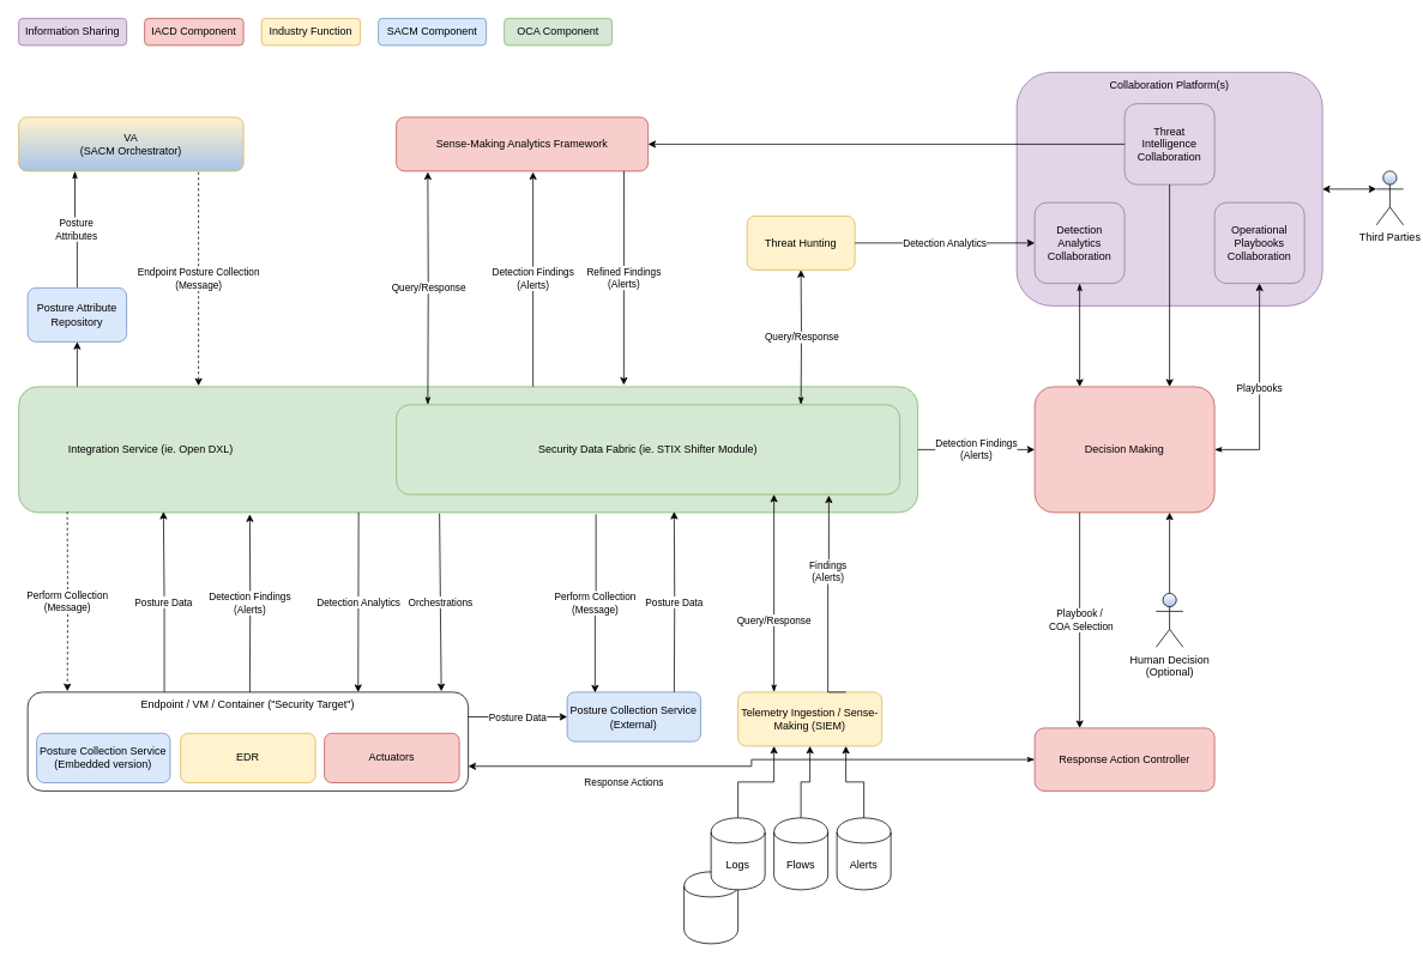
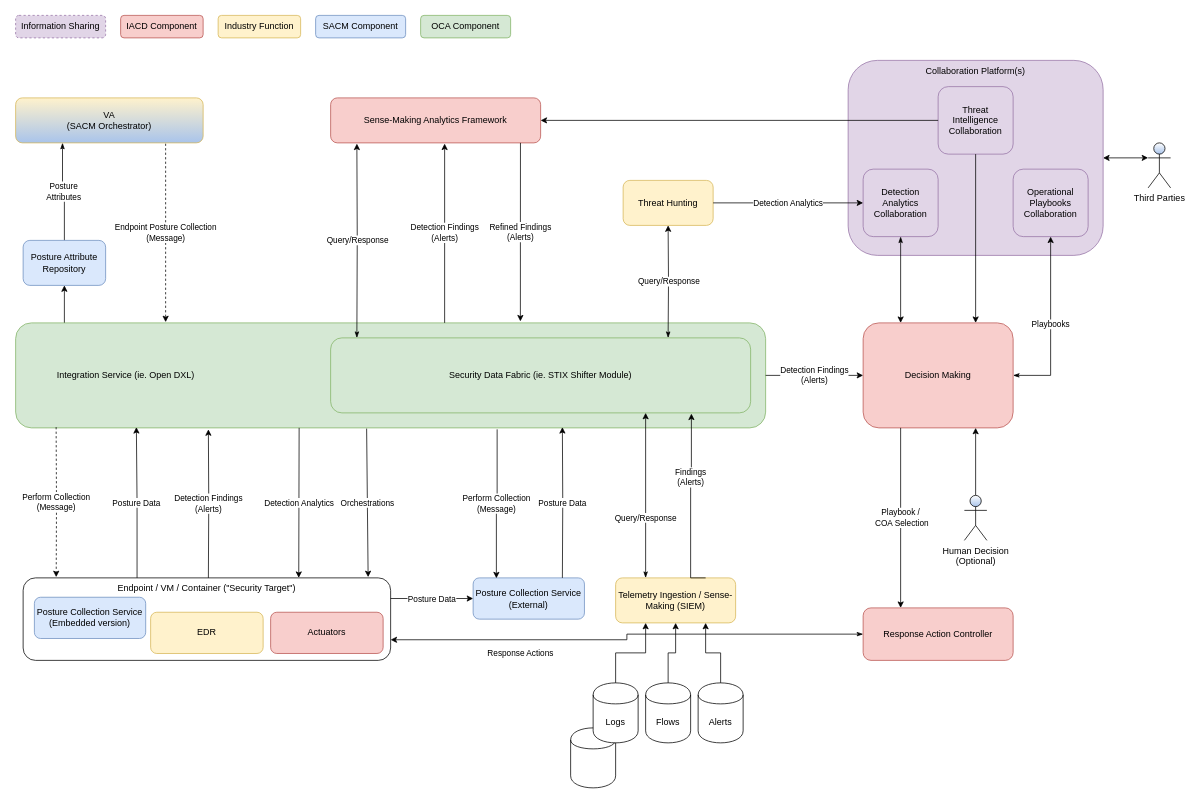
  <mxCell id="0" />
  <mxCell id="1" parent="0" />
  <mxCell id="2" value="Collaboration Platform(s)" style="rounded=1;whiteSpace=wrap;html=1;align=center;fillColor=#e1d5e7;strokeColor=#9673a6;verticalAlign=top;" vertex="1" parent="1"><mxGeometry x="1130" y="80" width="340" height="260" as="geometry" /></mxCell>
  <mxCell id="3" value="Endpoint Posture Collection&lt;br&gt;(Message)" style="edgeStyle=orthogonalEdgeStyle;rounded=0;orthogonalLoop=1;jettySize=auto;html=1;exitX=0.8;exitY=1.017;exitDx=0;exitDy=0;exitPerimeter=0;dashed=1;" parent="1" source="13" edge="1"><mxGeometry relative="1" as="geometry"><mxPoint x="200" y="170" as="sourcePoint" /><mxPoint x="220" y="429" as="targetPoint" /></mxGeometry></mxCell>
  <mxCell id="4" value="Posture&lt;br&gt;Attributes" style="edgeStyle=orthogonalEdgeStyle;rounded=0;orthogonalLoop=1;jettySize=auto;html=1;entryX=0.25;entryY=1;entryDx=0;entryDy=0;startArrow=none;startFill=0;endArrow=classicThin;endFill=1;exitX=0.5;exitY=0;exitDx=0;exitDy=0;" parent="1" source="5" target="13" edge="1"><mxGeometry relative="1" as="geometry"><mxPoint x="430" y="370" as="sourcePoint" /></mxGeometry></mxCell>
  <mxCell id="5" value="Posture Attribute Repository" style="rounded=1;whiteSpace=wrap;html=1;fillColor=#dae8fc;strokeColor=#6c8ebf;" parent="1" vertex="1"><mxGeometry x="30" y="320" width="110" height="60" as="geometry" /></mxCell>
  <mxCell id="6" value="Endpoint Data" style="edgeStyle=orthogonalEdgeStyle;rounded=0;orthogonalLoop=1;jettySize=auto;html=1;entryX=0.5;entryY=1;entryDx=0;entryDy=0;" parent="1" target="5" edge="1"><mxGeometry relative="1" as="geometry"><mxPoint x="615" y="507" as="sourcePoint" /></mxGeometry></mxCell>
  <mxCell id="7" value="&amp;nbsp; &amp;nbsp; &amp;nbsp; &amp;nbsp; &amp;nbsp; &amp;nbsp; &amp;nbsp; &amp;nbsp; Integration Service (ie. Open DXL)" style="rounded=1;whiteSpace=wrap;html=1;align=left;fillColor=#d5e8d4;strokeColor=#82b366;" parent="1" vertex="1"><mxGeometry x="20" y="430" width="1000" height="140" as="geometry" /></mxCell>
  <mxCell id="8" value="Posture Data" style="edgeStyle=orthogonalEdgeStyle;rounded=0;orthogonalLoop=1;jettySize=auto;html=1;exitX=0.31;exitY=0;exitDx=0;exitDy=0;entryX=0.161;entryY=0.993;entryDx=0;entryDy=0;entryPerimeter=0;exitPerimeter=0;" parent="1" source="15" target="7" edge="1"><mxGeometry relative="1" as="geometry"><mxPoint x="440" y="620" as="targetPoint" /><Array as="points" /></mxGeometry></mxCell>
  <mxCell id="9" value="Perform Collection&lt;br&gt;(Message)" style="edgeStyle=orthogonalEdgeStyle;rounded=0;orthogonalLoop=1;jettySize=auto;html=1;entryX=0.09;entryY=-0.009;entryDx=0;entryDy=0;entryPerimeter=0;dashed=1;" parent="1" target="15" edge="1"><mxGeometry relative="1" as="geometry"><mxPoint x="74" y="569" as="sourcePoint" /></mxGeometry></mxCell>
  <mxCell id="10" value="Threat Intelligence Collaboration" style="rounded=1;whiteSpace=wrap;html=1;fillColor=#e1d5e7;strokeColor=#9673a6;" parent="1" vertex="1"><mxGeometry x="1250" y="115" width="100" height="90" as="geometry" /></mxCell>
  <mxCell id="11" value="Security Data Fabric (ie. STIX Shifter Module)" style="rounded=1;whiteSpace=wrap;html=1;fillColor=#d5e8d4;strokeColor=#82b366;" parent="1" vertex="1"><mxGeometry x="440" y="450" width="560" height="100" as="geometry" /></mxCell>
  <mxCell id="12" value="Threat Hunting" style="rounded=1;whiteSpace=wrap;html=1;fillColor=#fff2cc;strokeColor=#d6b656;" parent="1" vertex="1"><mxGeometry x="830" y="240" width="120" height="60" as="geometry" /></mxCell>
  <mxCell id="13" value="VA&lt;br&gt;(SACM Orchestrator)" style="rounded=1;whiteSpace=wrap;html=1;fillColor=#fff2cc;strokeColor=#d6b656;gradientColor=#A9C4EB;" parent="1" vertex="1"><mxGeometry x="20" y="130" width="250" height="60" as="geometry" /></mxCell>
  <mxCell id="14" value="" style="group" parent="1" vertex="1" connectable="0"><mxGeometry x="30" y="770" width="490" height="110" as="geometry" /></mxCell>
  <mxCell id="15" value="Endpoint / VM / Container (&quot;Security Target&quot;)" style="rounded=1;whiteSpace=wrap;html=1;verticalAlign=top;" parent="14" vertex="1"><mxGeometry width="490" height="110" as="geometry" /></mxCell>
- <mxCell id="16" value="Posture Collection Service (Embedded version)" style="rounded=1;whiteSpace=wrap;html=1;fillColor=#dae8fc;strokeColor=#6c8ebf;" parent="14" vertex="1"><mxGeometry x="10" y="45.833" width="148.42" height="55" as="geometry" /></mxCell>
+ <mxCell id="16" value="Posture Collection Service (Embedded version)" style="rounded=1;whiteSpace=wrap;html=1;fillColor=#dae8fc;strokeColor=#6c8ebf;" parent="14" vertex="1"><mxGeometry x="15" y="25.833" width="148.42" height="55" as="geometry" /></mxCell>
  <mxCell id="17" value="EDR" style="rounded=1;whiteSpace=wrap;html=1;fillColor=#fff2cc;strokeColor=#d6b656;" parent="14" vertex="1"><mxGeometry x="170" y="45.833" width="150" height="55" as="geometry" /></mxCell>
  <mxCell id="18" value="Actuators" style="rounded=1;whiteSpace=wrap;html=1;fillColor=#f8cecc;strokeColor=#b85450;" parent="14" vertex="1"><mxGeometry x="330" y="45.833" width="150" height="55" as="geometry" /></mxCell>
  <mxCell id="19" value="Detection Findings&lt;br&gt;(Alerts)" style="edgeStyle=orthogonalEdgeStyle;rounded=0;orthogonalLoop=1;jettySize=auto;html=1;entryX=0.257;entryY=1.014;entryDx=0;entryDy=0;entryPerimeter=0;" parent="1" target="7" edge="1"><mxGeometry relative="1" as="geometry"><mxPoint x="277" y="770" as="sourcePoint" /></mxGeometry></mxCell>
  <mxCell id="20" value="Detection Analytics" style="endArrow=classic;html=1;entryX=0.75;entryY=0;entryDx=0;entryDy=0;" parent="1" target="15" edge="1"><mxGeometry width="50" height="50" relative="1" as="geometry"><mxPoint x="398" y="570" as="sourcePoint" /><mxPoint x="370" y="768" as="targetPoint" /></mxGeometry></mxCell>
  <mxCell id="21" value="Orchestrations" style="endArrow=classic;html=1;exitX=0.468;exitY=1.007;exitDx=0;exitDy=0;exitPerimeter=0;" parent="1" source="7" edge="1"><mxGeometry width="50" height="50" relative="1" as="geometry"><mxPoint x="470" y="610" as="sourcePoint" /><mxPoint x="490" y="769" as="targetPoint" /></mxGeometry></mxCell>
  <mxCell id="22" value="Posture Collection Service (External)" style="rounded=1;whiteSpace=wrap;html=1;fillColor=#dae8fc;strokeColor=#6c8ebf;" parent="1" vertex="1"><mxGeometry x="630" y="770.003" width="148.42" height="55" as="geometry" /></mxCell>
  <mxCell id="23" value="Posture Data" style="edgeStyle=orthogonalEdgeStyle;rounded=0;orthogonalLoop=1;jettySize=auto;html=1;entryX=0;entryY=0.5;entryDx=0;entryDy=0;exitX=1;exitY=0.25;exitDx=0;exitDy=0;" parent="1" source="15" target="22" edge="1"><mxGeometry relative="1" as="geometry"><mxPoint x="191" y="579.02" as="targetPoint" /><Array as="points" /><mxPoint x="570" y="850" as="sourcePoint" /></mxGeometry></mxCell>
  <mxCell id="24" value="Perform Collection&lt;br&gt;(Message)" style="edgeStyle=orthogonalEdgeStyle;rounded=0;orthogonalLoop=1;jettySize=auto;html=1;entryX=0.209;entryY=0.009;entryDx=0;entryDy=0;entryPerimeter=0;exitX=0.642;exitY=1.014;exitDx=0;exitDy=0;exitPerimeter=0;" parent="1" source="7" target="22" edge="1"><mxGeometry relative="1" as="geometry"><mxPoint x="670" y="590" as="sourcePoint" /><mxPoint x="84.1" y="779.01" as="targetPoint" /></mxGeometry></mxCell>
  <mxCell id="25" value="Posture Data" style="edgeStyle=orthogonalEdgeStyle;rounded=0;orthogonalLoop=1;jettySize=auto;html=1;entryX=0.729;entryY=0.993;entryDx=0;entryDy=0;entryPerimeter=0;" parent="1" target="7" edge="1"><mxGeometry relative="1" as="geometry"><mxPoint x="191" y="579.02" as="targetPoint" /><Array as="points" /><mxPoint x="749" y="770" as="sourcePoint" /></mxGeometry></mxCell>
  <mxCell id="26" value="Sense-Making Analytics Framework" style="rounded=1;whiteSpace=wrap;html=1;fillColor=#f8cecc;strokeColor=#b85450;" parent="1" vertex="1"><mxGeometry x="440" y="130" width="280" height="60" as="geometry" /></mxCell>
  <mxCell id="27" value="Detection Analytics Collaboration" style="rounded=1;whiteSpace=wrap;html=1;fillColor=#e1d5e7;strokeColor=#9673a6;" parent="1" vertex="1"><mxGeometry x="1150" y="225" width="100" height="90" as="geometry" /></mxCell>
  <mxCell id="28" value="Query/Response" style="edgeStyle=orthogonalEdgeStyle;rounded=0;orthogonalLoop=1;jettySize=auto;html=1;entryX=0.125;entryY=1.017;entryDx=0;entryDy=0;startArrow=classicThin;startFill=1;entryPerimeter=0;" parent="1" target="26" edge="1"><mxGeometry relative="1" as="geometry"><mxPoint x="554.25" y="203" as="targetPoint" /><mxPoint x="475" y="450" as="sourcePoint" /></mxGeometry></mxCell>
  <mxCell id="29" value="Query/Response" style="edgeStyle=orthogonalEdgeStyle;rounded=0;orthogonalLoop=1;jettySize=auto;html=1;entryX=0.5;entryY=1;entryDx=0;entryDy=0;startArrow=classicThin;startFill=1;" parent="1" target="12" edge="1"><mxGeometry relative="1" as="geometry"><mxPoint x="647.5" y="200" as="targetPoint" /><mxPoint x="890" y="450" as="sourcePoint" /></mxGeometry></mxCell>
  <mxCell id="30" value="Detection Findings&lt;br&gt;(Alerts)" style="edgeStyle=orthogonalEdgeStyle;rounded=0;orthogonalLoop=1;jettySize=auto;html=1;" parent="1" edge="1"><mxGeometry relative="1" as="geometry"><mxPoint x="592" y="430" as="sourcePoint" /><mxPoint x="592" y="191" as="targetPoint" /></mxGeometry></mxCell>
  <mxCell id="31" value="Refined Findings&lt;br&gt;(Alerts)" style="endArrow=classic;html=1;exitX=0.904;exitY=1;exitDx=0;exitDy=0;exitPerimeter=0;" parent="1" source="26" edge="1"><mxGeometry width="50" height="50" relative="1" as="geometry"><mxPoint x="420" y="380" as="sourcePoint" /><mxPoint x="693" y="428" as="targetPoint" /></mxGeometry></mxCell>
  <mxCell id="32" value="Response Actions" style="edgeStyle=orthogonalEdgeStyle;rounded=0;orthogonalLoop=1;jettySize=auto;html=1;entryX=1;entryY=0.75;entryDx=0;entryDy=0;startArrow=classicThin;startFill=1;exitX=0;exitY=0.5;exitDx=0;exitDy=0;" parent="1" source="40" target="15" edge="1"><mxGeometry x="0.463" y="18" relative="1" as="geometry"><mxPoint x="1210" y="710" as="sourcePoint" /><mxPoint x="1" as="offset" /></mxGeometry></mxCell>
  <mxCell id="33" value="Playbooks" style="edgeStyle=orthogonalEdgeStyle;rounded=0;orthogonalLoop=1;jettySize=auto;html=1;exitX=1;exitY=0.5;exitDx=0;exitDy=0;entryX=0.5;entryY=1;entryDx=0;entryDy=0;startArrow=classicThin;startFill=1;" parent="1" source="34" target="42" edge="1"><mxGeometry relative="1" as="geometry" /></mxCell>
  <mxCell id="34" value="Decision Making" style="rounded=1;whiteSpace=wrap;html=1;fillColor=#f8cecc;strokeColor=#b85450;" parent="1" vertex="1"><mxGeometry x="1150" y="430" width="200" height="140" as="geometry" /></mxCell>
  <mxCell id="35" value="Detection Findings&lt;br&gt;(Alerts)" style="endArrow=classic;html=1;entryX=0;entryY=0.5;entryDx=0;entryDy=0;exitX=1;exitY=0.5;exitDx=0;exitDy=0;" parent="1" source="7" target="34" edge="1"><mxGeometry width="50" height="50" relative="1" as="geometry"><mxPoint x="880" y="490" as="sourcePoint" /><mxPoint x="930" y="440" as="targetPoint" /></mxGeometry></mxCell>
  <mxCell id="36" value="Detection Analytics" style="endArrow=classic;html=1;entryX=0;entryY=0.5;entryDx=0;entryDy=0;exitX=1;exitY=0.5;exitDx=0;exitDy=0;" parent="1" source="12" target="27" edge="1"><mxGeometry width="50" height="50" relative="1" as="geometry"><mxPoint x="740" y="360" as="sourcePoint" /><mxPoint x="790" y="310" as="targetPoint" /></mxGeometry></mxCell>
  <mxCell id="37" value="" style="endArrow=classic;html=1;entryX=1;entryY=0.5;entryDx=0;entryDy=0;exitX=0;exitY=0.5;exitDx=0;exitDy=0;" parent="1" source="10" target="26" edge="1"><mxGeometry width="50" height="50" relative="1" as="geometry"><mxPoint x="740" y="360" as="sourcePoint" /><mxPoint x="790" y="310" as="targetPoint" /></mxGeometry></mxCell>
  <mxCell id="38" value="" style="endArrow=classic;html=1;entryX=0.75;entryY=0;entryDx=0;entryDy=0;exitX=0.5;exitY=1;exitDx=0;exitDy=0;" parent="1" source="10" target="34" edge="1"><mxGeometry width="50" height="50" relative="1" as="geometry"><mxPoint x="880" y="440" as="sourcePoint" /><mxPoint x="930" y="390" as="targetPoint" /></mxGeometry></mxCell>
  <mxCell id="39" value="" style="endArrow=classic;html=1;entryX=0.25;entryY=0;entryDx=0;entryDy=0;exitX=0.5;exitY=1;exitDx=0;exitDy=0;startArrow=classicThin;startFill=1;" parent="1" source="27" target="34" edge="1"><mxGeometry width="50" height="50" relative="1" as="geometry"><mxPoint x="880" y="440" as="sourcePoint" /><mxPoint x="930" y="390" as="targetPoint" /></mxGeometry></mxCell>
  <mxCell id="40" value="Response Action Controller" style="rounded=1;whiteSpace=wrap;html=1;fillColor=#f8cecc;strokeColor=#b85450;" parent="1" vertex="1"><mxGeometry x="1150" y="810" width="200" height="70" as="geometry" /></mxCell>
  <mxCell id="41" value="Playbook /&lt;br&gt;&amp;nbsp;COA Selection" style="endArrow=classic;html=1;entryX=0.25;entryY=0;entryDx=0;entryDy=0;exitX=0.25;exitY=1;exitDx=0;exitDy=0;" parent="1" source="34" target="40" edge="1"><mxGeometry width="50" height="50" relative="1" as="geometry"><mxPoint x="960" y="720" as="sourcePoint" /><mxPoint x="1010" y="670" as="targetPoint" /></mxGeometry></mxCell>
  <mxCell id="42" value="Operational&lt;br&gt;Playbooks&lt;br&gt;Collaboration" style="rounded=1;whiteSpace=wrap;html=1;fillColor=#e1d5e7;strokeColor=#9673a6;" parent="1" vertex="1"><mxGeometry x="1350" y="225" width="100" height="90" as="geometry" /></mxCell>
  <mxCell id="43" value="Telemetry Ingestion / Sense-Making (SIEM)" style="rounded=1;whiteSpace=wrap;html=1;fillColor=#fff2cc;strokeColor=#d6b656;" parent="1" vertex="1"><mxGeometry x="820" y="770" width="160" height="60" as="geometry" /></mxCell>
  <mxCell id="44" value="Query/Response" style="edgeStyle=orthogonalEdgeStyle;rounded=0;orthogonalLoop=1;jettySize=auto;html=1;entryX=0.75;entryY=1;entryDx=0;entryDy=0;startArrow=classicThin;startFill=1;exitX=0.25;exitY=0;exitDx=0;exitDy=0;" parent="1" source="43" edge="1" target="11"><mxGeometry x="-0.273" relative="1" as="geometry"><mxPoint x="889.5" y="550" as="targetPoint" /><mxPoint x="889.5" y="700" as="sourcePoint" /><mxPoint as="offset" /></mxGeometry></mxCell>
  <mxCell id="45" value="" style="shape=cylinder;whiteSpace=wrap;html=1;boundedLbl=1;backgroundOutline=1;align=left;movable=0;resizable=0;rotatable=0;deletable=0;editable=0;connectable=0;" parent="1" vertex="1"><mxGeometry x="760" y="970" width="60" height="80" as="geometry" /></mxCell>
  <mxCell id="46" style="edgeStyle=orthogonalEdgeStyle;rounded=0;orthogonalLoop=1;jettySize=auto;html=1;exitX=0.5;exitY=0;exitDx=0;exitDy=0;entryX=0.25;entryY=1;entryDx=0;entryDy=0;startArrow=none;startFill=0;" edge="1" parent="1" source="47" target="43"><mxGeometry relative="1" as="geometry" /></mxCell>
  <mxCell id="47" value="Logs" style="shape=cylinder;whiteSpace=wrap;html=1;boundedLbl=1;backgroundOutline=1;align=center;" parent="1" vertex="1"><mxGeometry x="790" y="910" width="60" height="80" as="geometry" /></mxCell>
  <mxCell id="48" style="edgeStyle=orthogonalEdgeStyle;rounded=0;orthogonalLoop=1;jettySize=auto;html=1;exitX=0.5;exitY=0;exitDx=0;exitDy=0;entryX=0.5;entryY=1;entryDx=0;entryDy=0;startArrow=none;startFill=0;" edge="1" parent="1" source="49" target="43"><mxGeometry relative="1" as="geometry" /></mxCell>
  <mxCell id="49" value="Flows" style="shape=cylinder;whiteSpace=wrap;html=1;boundedLbl=1;backgroundOutline=1;align=center;" vertex="1" parent="1"><mxGeometry x="860" y="910" width="60" height="80" as="geometry" /></mxCell>
  <mxCell id="50" style="edgeStyle=orthogonalEdgeStyle;rounded=0;orthogonalLoop=1;jettySize=auto;html=1;exitX=0.5;exitY=0;exitDx=0;exitDy=0;entryX=0.75;entryY=1;entryDx=0;entryDy=0;startArrow=none;startFill=0;" edge="1" parent="1" source="51" target="43"><mxGeometry relative="1" as="geometry" /></mxCell>
  <mxCell id="51" value="Alerts" style="shape=cylinder;whiteSpace=wrap;html=1;boundedLbl=1;backgroundOutline=1;align=center;" vertex="1" parent="1"><mxGeometry x="930" y="910" width="60" height="80" as="geometry" /></mxCell>
  <mxCell id="52" value="Findings&lt;br&gt;(Alerts)" style="edgeStyle=orthogonalEdgeStyle;rounded=0;orthogonalLoop=1;jettySize=auto;html=1;entryX=0.859;entryY=1.01;entryDx=0;entryDy=0;startArrow=none;startFill=0;exitX=0.75;exitY=0;exitDx=0;exitDy=0;entryPerimeter=0;" edge="1" parent="1" source="43" target="11"><mxGeometry x="0.282" relative="1" as="geometry"><mxPoint x="870" y="560" as="targetPoint" /><mxPoint x="870" y="780" as="sourcePoint" /><Array as="points"><mxPoint x="920" y="630" /><mxPoint x="921" y="630" /></Array><mxPoint as="offset" /></mxGeometry></mxCell>
- <mxCell id="53" value="Information Sharing" style="rounded=1;whiteSpace=wrap;html=1;align=center;fillColor=#e1d5e7;strokeColor=#9673a6;" vertex="1" parent="1"><mxGeometry x="20" y="20" width="120" height="30" as="geometry" /></mxCell>
+ <mxCell id="53" value="Information Sharing" style="rounded=1;whiteSpace=wrap;html=1;align=center;fillColor=#e1d5e7;strokeColor=#9673a6;dashed=1;" vertex="1" parent="1"><mxGeometry x="20" y="20" width="120" height="30" as="geometry" /></mxCell>
  <mxCell id="54" value="IACD Component" style="rounded=1;whiteSpace=wrap;html=1;align=center;fillColor=#f8cecc;strokeColor=#b85450;" vertex="1" parent="1"><mxGeometry x="160" y="20" width="110" height="30" as="geometry" /></mxCell>
  <mxCell id="55" value="Industry Function" style="rounded=1;whiteSpace=wrap;html=1;align=center;fillColor=#fff2cc;strokeColor=#d6b656;" vertex="1" parent="1"><mxGeometry x="290" y="20" width="110" height="30" as="geometry" /></mxCell>
  <mxCell id="56" value="SACM Component" style="rounded=1;whiteSpace=wrap;html=1;align=center;fillColor=#dae8fc;strokeColor=#6c8ebf;" vertex="1" parent="1"><mxGeometry x="420" y="20" width="120" height="30" as="geometry" /></mxCell>
  <mxCell id="57" value="OCA Component" style="rounded=1;whiteSpace=wrap;html=1;align=center;fillColor=#d5e8d4;strokeColor=#82b366;" vertex="1" parent="1"><mxGeometry x="560" y="20" width="120" height="30" as="geometry" /></mxCell>
  <mxCell id="58" style="edgeStyle=orthogonalEdgeStyle;rounded=0;orthogonalLoop=1;jettySize=auto;html=1;exitX=0.5;exitY=0;exitDx=0;exitDy=0;exitPerimeter=0;entryX=0.75;entryY=1;entryDx=0;entryDy=0;startArrow=none;startFill=0;" edge="1" parent="1" source="59" target="34"><mxGeometry relative="1" as="geometry" /></mxCell>
  <mxCell id="59" value="Human Decision&lt;br&gt;(Optional)" style="shape=umlActor;verticalLabelPosition=bottom;labelBackgroundColor=#ffffff;verticalAlign=top;html=1;outlineConnect=0;gradientColor=#A9C4EB;align=center;" vertex="1" parent="1"><mxGeometry x="1285" y="660" width="30" height="60" as="geometry" /></mxCell>
  <mxCell id="60" style="edgeStyle=orthogonalEdgeStyle;rounded=0;orthogonalLoop=1;jettySize=auto;html=1;exitX=0;exitY=0.333;exitDx=0;exitDy=0;exitPerimeter=0;entryX=1;entryY=0.5;entryDx=0;entryDy=0;startArrow=classic;startFill=1;" edge="1" parent="1" source="61" target="2"><mxGeometry relative="1" as="geometry" /></mxCell>
  <mxCell id="61" value="Third Parties" style="shape=umlActor;verticalLabelPosition=bottom;labelBackgroundColor=#ffffff;verticalAlign=top;html=1;outlineConnect=0;gradientColor=#A9C4EB;align=center;" vertex="1" parent="1"><mxGeometry x="1530" y="190" width="30" height="60" as="geometry" /></mxCell>
